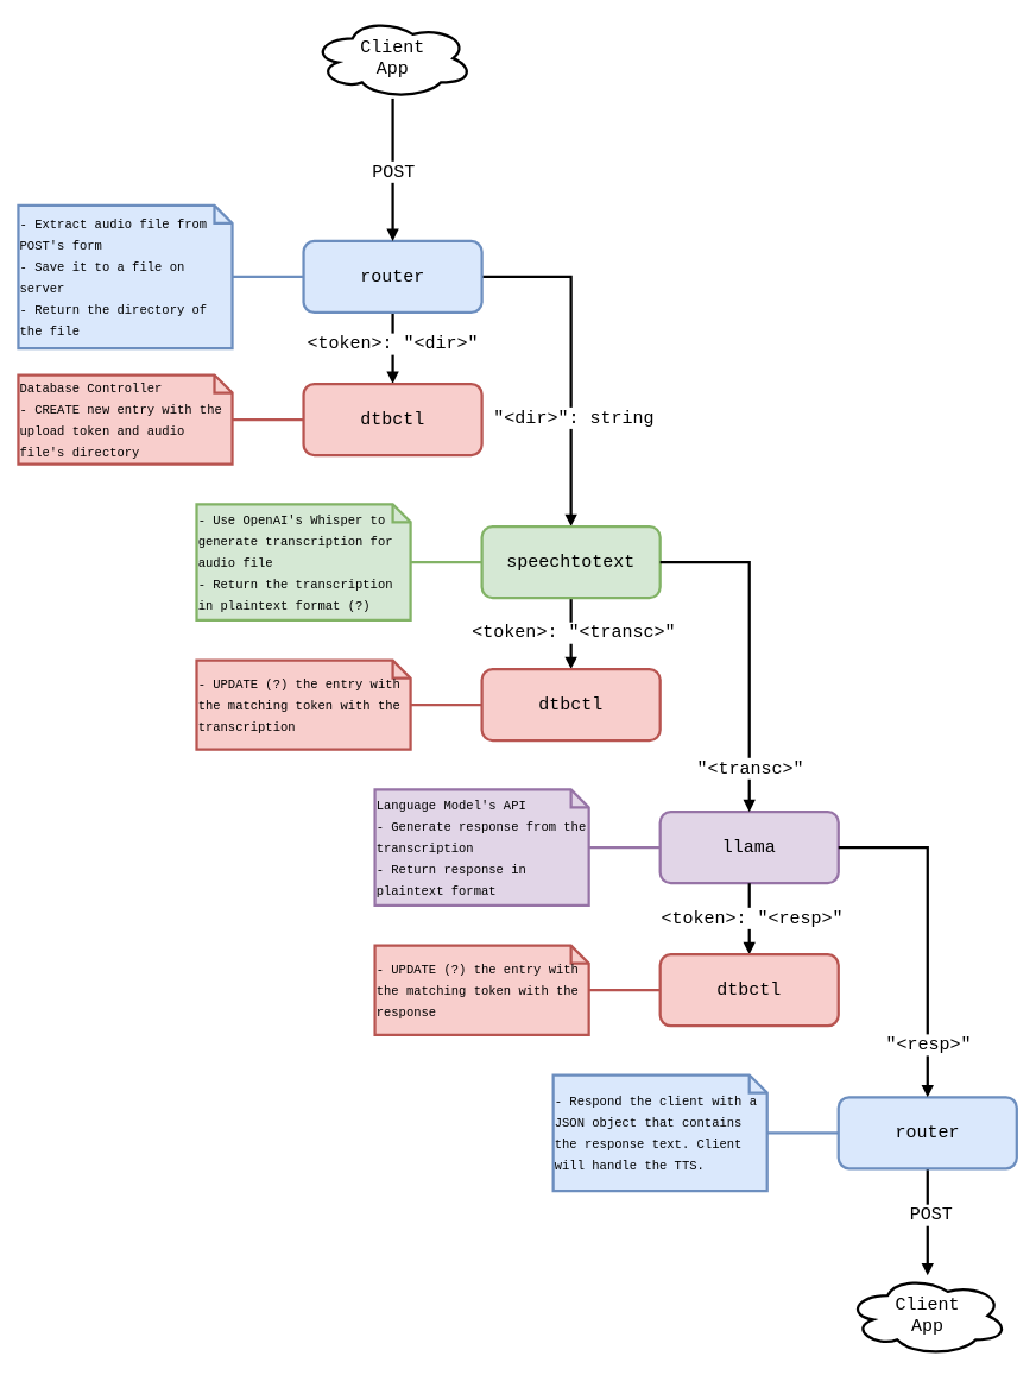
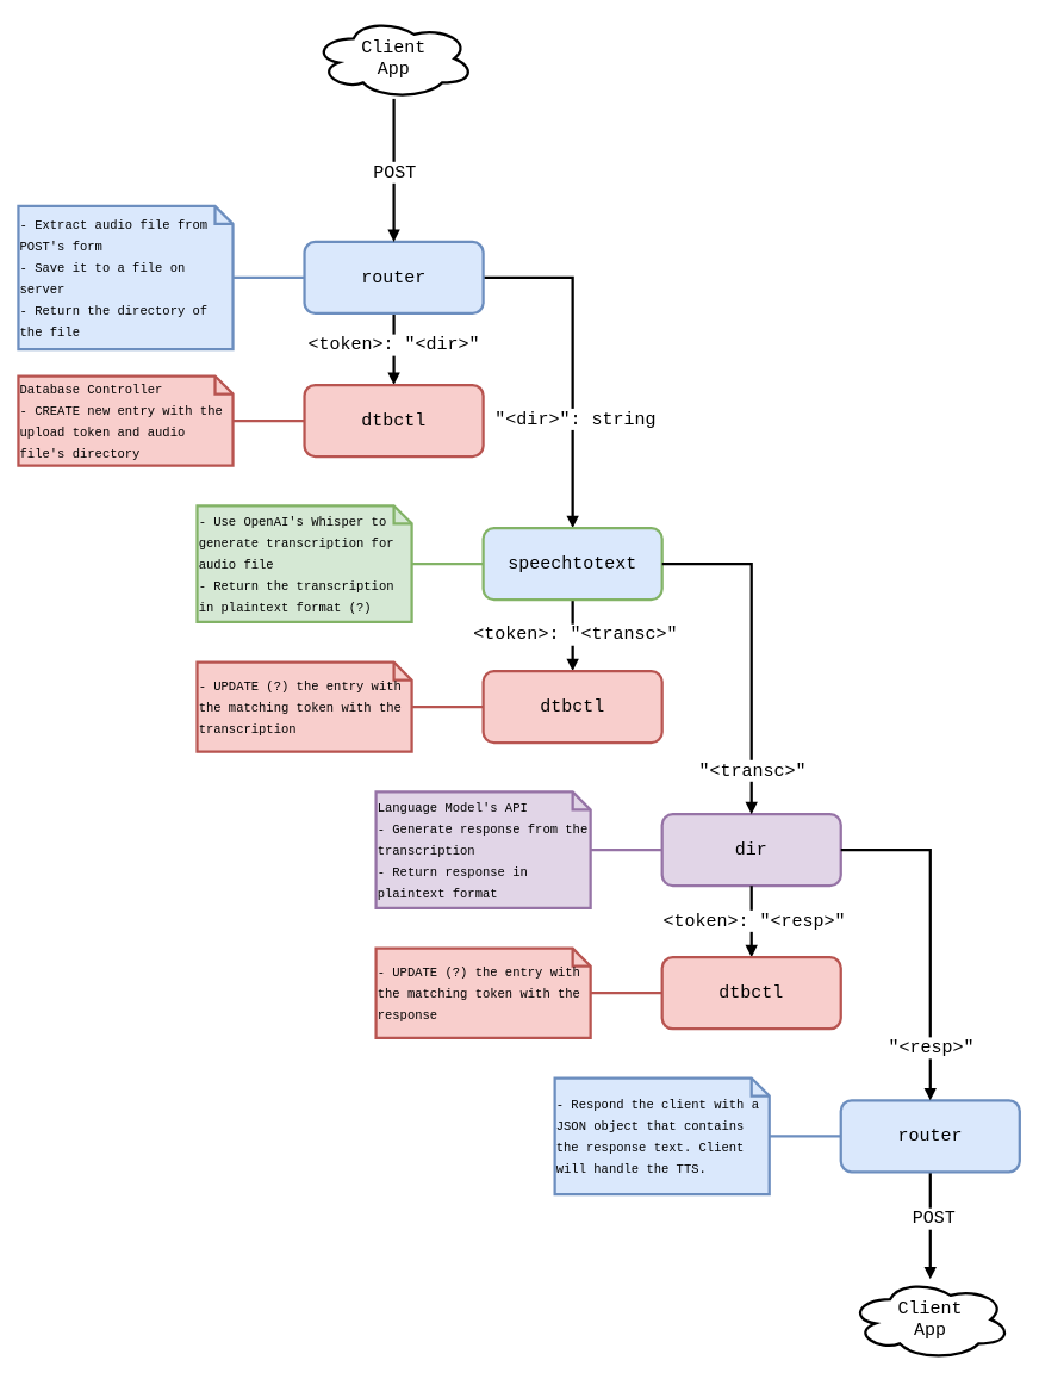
  <mxCell id="0" />
  <mxCell id="1" parent="0" />
  <mxCell id="2" style="edgeStyle=orthogonalEdgeStyle;shape=connector;rounded=0;orthogonalLoop=1;jettySize=auto;html=1;labelBackgroundColor=default;strokeColor=default;strokeWidth=3;align=center;verticalAlign=middle;fontFamily=Courier New;fontSize=20;fontColor=default;endArrow=block;endFill=1;" edge="1" parent="1" source="6" target="17"><mxGeometry relative="1" as="geometry" /></mxCell>
  <mxCell id="3" value="&amp;lt;token&amp;gt;: &quot;&amp;lt;dir&amp;gt;&quot;" style="edgeLabel;html=1;align=center;verticalAlign=middle;resizable=0;points=[];fontSize=20;fontFamily=Courier New;fontColor=default;" vertex="1" connectable="0" parent="2"><mxGeometry x="-0.15" y="-1" relative="1" as="geometry"><mxPoint as="offset" /></mxGeometry></mxCell>
  <mxCell id="4" style="edgeStyle=orthogonalEdgeStyle;shape=connector;rounded=0;orthogonalLoop=1;jettySize=auto;html=1;labelBackgroundColor=default;strokeColor=default;strokeWidth=3;align=center;verticalAlign=middle;fontFamily=Courier New;fontSize=20;fontColor=default;endArrow=block;endFill=1;" edge="1" parent="1" source="6" target="14"><mxGeometry relative="1" as="geometry"><Array as="points"><mxPoint x="640" y="310" /></Array></mxGeometry></mxCell>
  <mxCell id="5" value="&quot;&amp;lt;dir&amp;gt;&quot;: string" style="edgeLabel;html=1;align=center;verticalAlign=middle;resizable=0;points=[];fontSize=20;fontFamily=Courier New;fontColor=default;" vertex="1" connectable="0" parent="4"><mxGeometry x="0.353" y="2" relative="1" as="geometry"><mxPoint as="offset" /></mxGeometry></mxCell>
  <mxCell id="6" value="router" style="rounded=1;whiteSpace=wrap;html=1;fontFamily=Courier New;fontSize=20;strokeWidth=3;fillColor=#dae8fc;strokeColor=#6c8ebf;" vertex="1" parent="1"><mxGeometry x="340" y="270" width="200" height="80" as="geometry" /></mxCell>
  <mxCell id="7" style="edgeStyle=orthogonalEdgeStyle;rounded=0;orthogonalLoop=1;jettySize=auto;html=1;fontFamily=Courier New;fontSize=20;fontColor=default;strokeWidth=3;endArrow=block;endFill=1;" edge="1" parent="1" source="9" target="6"><mxGeometry relative="1" as="geometry"><Array as="points" /></mxGeometry></mxCell>
  <mxCell id="8" value="POST" style="edgeLabel;html=1;align=center;verticalAlign=middle;resizable=0;points=[];fontSize=20;fontFamily=Courier New;fontColor=default;" vertex="1" connectable="0" parent="7"><mxGeometry x="0.016" relative="1" as="geometry"><mxPoint as="offset" /></mxGeometry></mxCell>
  <mxCell id="9" value="Client&lt;br&gt;App" style="ellipse;shape=cloud;whiteSpace=wrap;html=1;rounded=1;strokeColor=default;strokeWidth=3;align=center;verticalAlign=middle;fontFamily=Courier New;fontSize=20;fontColor=default;fillColor=default;" vertex="1" parent="1"><mxGeometry x="350" y="20" width="180" height="90" as="geometry" /></mxCell>
  <mxCell id="10" style="edgeStyle=orthogonalEdgeStyle;rounded=0;orthogonalLoop=1;jettySize=auto;html=1;fontFamily=Courier New;fontSize=20;fontColor=default;endArrow=none;endFill=0;strokeWidth=3;fillColor=#dae8fc;strokeColor=#6c8ebf;" edge="1" parent="1" source="11" target="6"><mxGeometry relative="1" as="geometry" /></mxCell>
  <mxCell id="11" value="&lt;font style=&quot;font-size: 14px;&quot;&gt;- Extract audio file from POST's form&lt;br&gt;- Save it to a file on server&lt;br&gt;- Return the directory of the file&lt;br&gt;&lt;/font&gt;" style="shape=note;size=20;whiteSpace=wrap;html=1;rounded=1;strokeColor=#6c8ebf;strokeWidth=3;align=left;verticalAlign=middle;fontFamily=Courier New;fontSize=20;fillColor=#dae8fc;" vertex="1" parent="1"><mxGeometry x="20" y="230" width="240" height="160" as="geometry" /></mxCell>
  <mxCell id="12" style="edgeStyle=orthogonalEdgeStyle;shape=connector;rounded=0;orthogonalLoop=1;jettySize=auto;html=1;labelBackgroundColor=default;strokeColor=default;strokeWidth=3;align=center;verticalAlign=middle;fontFamily=Courier New;fontSize=20;fontColor=default;endArrow=block;endFill=1;" edge="1" parent="1" source="14" target="20"><mxGeometry relative="1" as="geometry" /></mxCell>
  <mxCell id="13" value="&amp;lt;token&amp;gt;: &quot;&amp;lt;transc&amp;gt;&quot;" style="edgeLabel;html=1;align=center;verticalAlign=middle;resizable=0;points=[];fontSize=20;fontFamily=Courier New;fontColor=default;" vertex="1" connectable="0" parent="12"><mxGeometry x="-0.05" y="2" relative="1" as="geometry"><mxPoint as="offset" /></mxGeometry></mxCell>
- <mxCell id="14" value="speechtotext" style="rounded=1;whiteSpace=wrap;html=1;fontFamily=Courier New;fontSize=20;strokeWidth=3;fillColor=#d5e8d4;strokeColor=#82b366;" vertex="1" parent="1"><mxGeometry x="540" y="590" width="200" height="80" as="geometry" /></mxCell>
+ <mxCell id="14" value="speechtotext" style="rounded=1;whiteSpace=wrap;html=1;fontFamily=Courier New;fontSize=20;strokeWidth=3;fillColor=#dae8fc;strokeColor=#82b366;" vertex="1" parent="1"><mxGeometry x="540" y="590" width="200" height="80" as="geometry" /></mxCell>
  <mxCell id="15" value="&lt;font style=&quot;font-size: 14px;&quot;&gt;- Use OpenAI's Whisper to generate transcription for audio file&lt;br&gt;- Return the transcription in plaintext format (?)&lt;br&gt;&lt;/font&gt;" style="shape=note;size=20;whiteSpace=wrap;html=1;rounded=1;strokeColor=#82b366;strokeWidth=3;align=left;verticalAlign=middle;fontFamily=Courier New;fontSize=20;fillColor=#d5e8d4;" vertex="1" parent="1"><mxGeometry x="220" y="565" width="240" height="130" as="geometry" /></mxCell>
  <mxCell id="16" style="edgeStyle=orthogonalEdgeStyle;rounded=0;orthogonalLoop=1;jettySize=auto;html=1;fontFamily=Courier New;fontSize=20;fontColor=default;endArrow=none;endFill=0;strokeWidth=3;fillColor=#d5e8d4;strokeColor=#82b366;" edge="1" parent="1" source="15" target="14"><mxGeometry relative="1" as="geometry"><mxPoint x="390" y="440" as="sourcePoint" /><mxPoint x="550" y="440" as="targetPoint" /></mxGeometry></mxCell>
  <mxCell id="17" value="dtbctl" style="rounded=1;whiteSpace=wrap;html=1;fontFamily=Courier New;fontSize=20;strokeWidth=3;fillColor=#f8cecc;strokeColor=#b85450;" vertex="1" parent="1"><mxGeometry x="340" y="430" width="200" height="80" as="geometry" /></mxCell>
  <mxCell id="18" value="&lt;font style=&quot;font-size: 14px;&quot;&gt;Database Controller&lt;br&gt;- CREATE new entry with the upload token and audio file's directory&lt;br&gt;&lt;/font&gt;" style="shape=note;size=20;whiteSpace=wrap;html=1;rounded=1;strokeColor=#b85450;strokeWidth=3;align=left;verticalAlign=middle;fontFamily=Courier New;fontSize=20;fillColor=#f8cecc;" vertex="1" parent="1"><mxGeometry x="20" y="420" width="240" height="100" as="geometry" /></mxCell>
  <mxCell id="19" style="edgeStyle=orthogonalEdgeStyle;rounded=0;orthogonalLoop=1;jettySize=auto;html=1;fontFamily=Courier New;fontSize=20;fontColor=default;endArrow=none;endFill=0;strokeWidth=3;fillColor=#f8cecc;strokeColor=#b85450;" edge="1" parent="1" source="18" target="17"><mxGeometry relative="1" as="geometry"><mxPoint x="190" y="280" as="sourcePoint" /><mxPoint x="350" y="280" as="targetPoint" /></mxGeometry></mxCell>
  <mxCell id="20" value="dtbctl" style="rounded=1;whiteSpace=wrap;html=1;fontFamily=Courier New;fontSize=20;strokeWidth=3;fillColor=#f8cecc;strokeColor=#b85450;" vertex="1" parent="1"><mxGeometry x="540" y="750" width="200" height="80" as="geometry" /></mxCell>
  <mxCell id="21" value="&lt;font style=&quot;font-size: 14px;&quot;&gt;- UPDATE (?) the entry with the matching token with the transcription&lt;br&gt;&lt;/font&gt;" style="shape=note;size=20;whiteSpace=wrap;html=1;rounded=1;strokeColor=#b85450;strokeWidth=3;align=left;verticalAlign=middle;fontFamily=Courier New;fontSize=20;fillColor=#f8cecc;" vertex="1" parent="1"><mxGeometry x="220" y="740" width="240" height="100" as="geometry" /></mxCell>
  <mxCell id="22" style="edgeStyle=orthogonalEdgeStyle;rounded=0;orthogonalLoop=1;jettySize=auto;html=1;fontFamily=Courier New;fontSize=20;fontColor=default;endArrow=none;endFill=0;strokeWidth=3;fillColor=#f8cecc;strokeColor=#b85450;" edge="1" parent="1" source="21" target="20"><mxGeometry relative="1" as="geometry"><mxPoint x="390" y="600" as="sourcePoint" /><mxPoint x="550" y="600" as="targetPoint" /></mxGeometry></mxCell>
- <mxCell id="23" value="llama" style="rounded=1;whiteSpace=wrap;html=1;fontFamily=Courier New;fontSize=20;strokeWidth=3;fillColor=#e1d5e7;strokeColor=#9673a6;" vertex="1" parent="1"><mxGeometry x="740" y="910" width="200" height="80" as="geometry" /></mxCell>
+ <mxCell id="23" value="dir" style="rounded=1;whiteSpace=wrap;html=1;fontFamily=Courier New;fontSize=20;strokeWidth=3;fillColor=#e1d5e7;strokeColor=#9673a6;" vertex="1" parent="1"><mxGeometry x="740" y="910" width="200" height="80" as="geometry" /></mxCell>
  <mxCell id="24" style="edgeStyle=orthogonalEdgeStyle;shape=connector;rounded=0;orthogonalLoop=1;jettySize=auto;html=1;labelBackgroundColor=default;strokeColor=default;strokeWidth=3;align=center;verticalAlign=middle;fontFamily=Courier New;fontSize=20;fontColor=default;endArrow=block;endFill=1;" edge="1" parent="1" source="14" target="23"><mxGeometry relative="1" as="geometry"><mxPoint x="650" y="680" as="sourcePoint" /><mxPoint x="650" y="760" as="targetPoint" /><Array as="points"><mxPoint x="840" y="630" /></Array></mxGeometry></mxCell>
  <mxCell id="25" value="&quot;&amp;lt;transc&amp;gt;&quot;" style="edgeLabel;html=1;align=center;verticalAlign=middle;resizable=0;points=[];fontSize=20;fontFamily=Courier New;fontColor=default;" vertex="1" connectable="0" parent="24"><mxGeometry x="-0.05" y="2" relative="1" as="geometry"><mxPoint x="-2" y="149" as="offset" /></mxGeometry></mxCell>
  <mxCell id="26" value="&lt;font style=&quot;font-size: 14px;&quot;&gt;Language Model's API&lt;br&gt;- Generate response from the transcription&lt;br&gt;- Return response in plaintext format&lt;br&gt;&lt;/font&gt;" style="shape=note;size=20;whiteSpace=wrap;html=1;rounded=1;strokeColor=#9673a6;strokeWidth=3;align=left;verticalAlign=middle;fontFamily=Courier New;fontSize=20;fillColor=#e1d5e7;" vertex="1" parent="1"><mxGeometry x="420" y="885" width="240" height="130" as="geometry" /></mxCell>
  <mxCell id="27" style="edgeStyle=orthogonalEdgeStyle;rounded=0;orthogonalLoop=1;jettySize=auto;html=1;fontFamily=Courier New;fontSize=20;fontColor=default;endArrow=none;endFill=0;strokeWidth=3;fillColor=#e1d5e7;strokeColor=#9673a6;" edge="1" parent="1" source="26" target="23"><mxGeometry relative="1" as="geometry"><mxPoint x="550" y="760" as="sourcePoint" /><mxPoint x="990" y="1060" as="targetPoint" /></mxGeometry></mxCell>
  <mxCell id="28" style="edgeStyle=orthogonalEdgeStyle;shape=connector;rounded=0;orthogonalLoop=1;jettySize=auto;html=1;labelBackgroundColor=default;strokeColor=default;strokeWidth=3;align=center;verticalAlign=middle;fontFamily=Courier New;fontSize=20;fontColor=default;endArrow=block;endFill=1;" edge="1" parent="1" source="30" target="40"><mxGeometry relative="1" as="geometry" /></mxCell>
  <mxCell id="29" value="POST" style="edgeLabel;html=1;align=center;verticalAlign=middle;resizable=0;points=[];fontSize=20;fontFamily=Courier New;fontColor=default;" vertex="1" connectable="0" parent="28"><mxGeometry x="-0.15" y="3" relative="1" as="geometry"><mxPoint as="offset" /></mxGeometry></mxCell>
  <mxCell id="30" value="router" style="rounded=1;whiteSpace=wrap;html=1;fontFamily=Courier New;fontSize=20;strokeWidth=3;fillColor=#dae8fc;strokeColor=#6c8ebf;" vertex="1" parent="1"><mxGeometry x="940" y="1230" width="200" height="80" as="geometry" /></mxCell>
  <mxCell id="31" style="edgeStyle=orthogonalEdgeStyle;shape=connector;rounded=0;orthogonalLoop=1;jettySize=auto;html=1;labelBackgroundColor=default;strokeColor=default;strokeWidth=3;align=center;verticalAlign=middle;fontFamily=Courier New;fontSize=20;fontColor=default;endArrow=block;endFill=1;" edge="1" parent="1" target="33" source="23"><mxGeometry relative="1" as="geometry"><mxPoint x="840" y="990" as="sourcePoint" /></mxGeometry></mxCell>
  <mxCell id="32" value="&amp;lt;token&amp;gt;: &quot;&amp;lt;resp&amp;gt;&quot;" style="edgeLabel;html=1;align=center;verticalAlign=middle;resizable=0;points=[];fontSize=20;fontFamily=Courier New;fontColor=default;" vertex="1" connectable="0" parent="31"><mxGeometry x="-0.05" y="2" relative="1" as="geometry"><mxPoint as="offset" /></mxGeometry></mxCell>
  <mxCell id="33" value="dtbctl" style="rounded=1;whiteSpace=wrap;html=1;fontFamily=Courier New;fontSize=20;strokeWidth=3;fillColor=#f8cecc;strokeColor=#b85450;" vertex="1" parent="1"><mxGeometry x="740" y="1070" width="200" height="80" as="geometry" /></mxCell>
  <mxCell id="34" value="&lt;font style=&quot;font-size: 14px;&quot;&gt;- UPDATE (?) the entry with the matching token with the response&lt;br&gt;&lt;/font&gt;" style="shape=note;size=20;whiteSpace=wrap;html=1;rounded=1;strokeColor=#b85450;strokeWidth=3;align=left;verticalAlign=middle;fontFamily=Courier New;fontSize=20;fillColor=#f8cecc;" vertex="1" parent="1"><mxGeometry x="420" y="1060" width="240" height="100" as="geometry" /></mxCell>
  <mxCell id="35" style="edgeStyle=orthogonalEdgeStyle;rounded=0;orthogonalLoop=1;jettySize=auto;html=1;fontFamily=Courier New;fontSize=20;fontColor=default;endArrow=none;endFill=0;strokeWidth=3;fillColor=#f8cecc;strokeColor=#b85450;" edge="1" parent="1" source="34" target="33"><mxGeometry relative="1" as="geometry"><mxPoint x="590" y="920" as="sourcePoint" /><mxPoint x="740" y="1110" as="targetPoint" /></mxGeometry></mxCell>
  <mxCell id="36" style="edgeStyle=orthogonalEdgeStyle;shape=connector;rounded=0;orthogonalLoop=1;jettySize=auto;html=1;labelBackgroundColor=default;strokeColor=default;strokeWidth=3;align=center;verticalAlign=middle;fontFamily=Courier New;fontSize=20;fontColor=default;endArrow=block;endFill=1;" edge="1" parent="1" source="23" target="30"><mxGeometry relative="1" as="geometry"><mxPoint x="850" y="1000" as="sourcePoint" /><mxPoint x="850" y="1080" as="targetPoint" /><Array as="points"><mxPoint x="1040" y="950" /></Array></mxGeometry></mxCell>
  <mxCell id="37" value="&quot;&amp;lt;resp&amp;gt;&quot;" style="edgeLabel;html=1;align=center;verticalAlign=middle;resizable=0;points=[];fontSize=20;fontFamily=Courier New;fontColor=default;" vertex="1" connectable="0" parent="36"><mxGeometry x="-0.05" y="2" relative="1" as="geometry"><mxPoint x="-2" y="139" as="offset" /></mxGeometry></mxCell>
  <mxCell id="38" value="&lt;font style=&quot;font-size: 14px;&quot;&gt;- Respond the client with a JSON object that contains the response text. Client will handle the TTS.&lt;br&gt;&lt;/font&gt;" style="shape=note;size=20;whiteSpace=wrap;html=1;rounded=1;strokeColor=#6c8ebf;strokeWidth=3;align=left;verticalAlign=middle;fontFamily=Courier New;fontSize=20;fillColor=#dae8fc;" vertex="1" parent="1"><mxGeometry x="620" y="1205" width="240" height="130" as="geometry" /></mxCell>
  <mxCell id="39" style="edgeStyle=orthogonalEdgeStyle;rounded=0;orthogonalLoop=1;jettySize=auto;html=1;fontFamily=Courier New;fontSize=20;fontColor=default;endArrow=none;endFill=0;strokeWidth=3;fillColor=#dae8fc;strokeColor=#6c8ebf;" edge="1" parent="1" source="38" target="30"><mxGeometry relative="1" as="geometry"><mxPoint x="790" y="1080" as="sourcePoint" /><mxPoint x="940" y="1270" as="targetPoint" /></mxGeometry></mxCell>
  <mxCell id="40" value="Client&lt;br&gt;App" style="ellipse;shape=cloud;whiteSpace=wrap;html=1;rounded=1;strokeColor=default;strokeWidth=3;align=center;verticalAlign=middle;fontFamily=Courier New;fontSize=20;fontColor=default;fillColor=default;" vertex="1" parent="1"><mxGeometry x="950" y="1430" width="180" height="90" as="geometry" /></mxCell>
